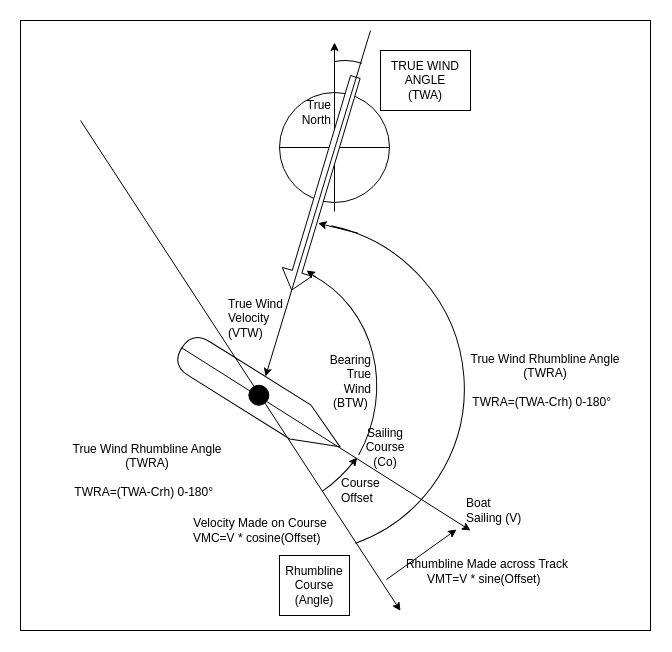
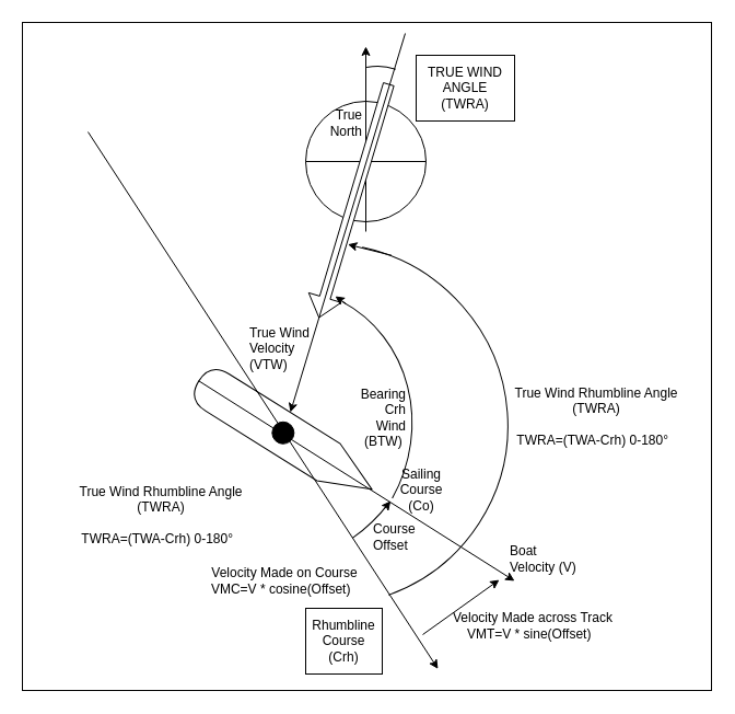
  <mxCell id="0" />
  <mxCell id="1" parent="0" />
  <mxCell id="2" value="" style="rounded=0;whiteSpace=wrap;html=1;" vertex="1" parent="1"><mxGeometry x="20" y="20" width="630" height="610" as="geometry" /></mxCell>
  <mxCell id="3" value="" style="verticalLabelPosition=bottom;verticalAlign=top;html=1;shape=mxgraph.basic.arc;startAngle=0.492;endAngle=0.902;fillColor=none;rotation=-165;" vertex="1" parent="1"><mxGeometry x="128.14" y="221.71" width="335.86" height="331.09" as="geometry" /></mxCell>
  <mxCell id="4" value="" style="endArrow=classic;html=1;" edge="1" parent="1"><mxGeometry width="50" height="50" relative="1" as="geometry"><mxPoint x="80" y="120" as="sourcePoint" /><mxPoint x="400" y="610.387" as="targetPoint" /></mxGeometry></mxCell>
- <mxCell id="5" value="TRUE WIND ANGLE&lt;br&gt;(TWA)" style="rounded=0;whiteSpace=wrap;html=1;fillColor=none;" vertex="1" parent="1"><mxGeometry x="380" y="50" width="90" height="60" as="geometry" /></mxCell>
+ <mxCell id="5" value="TRUE WIND ANGLE&lt;br&gt;(TWRA)" style="rounded=0;whiteSpace=wrap;html=1;fillColor=none;" vertex="1" parent="1"><mxGeometry x="380" y="50" width="90" height="60" as="geometry" /></mxCell>
  <mxCell id="6" value="" style="verticalLabelPosition=bottom;verticalAlign=top;html=1;shape=mxgraph.basic.arc;startAngle=0.492;endAngle=0.744;fillColor=none;rotation=-149;" vertex="1" parent="1"><mxGeometry x="122.12" y="258.66" width="251.42" height="271.26" as="geometry" /></mxCell>
- <mxCell id="7" value="Rhumbline Course&lt;br&gt;(Angle)" style="rounded=0;whiteSpace=wrap;html=1;fillColor=none;" vertex="1" parent="1"><mxGeometry x="279" y="555" width="70" height="60" as="geometry" /></mxCell>
+ <mxCell id="7" value="Rhumbline Course&lt;br&gt;(Crh)" style="rounded=0;whiteSpace=wrap;html=1;fillColor=none;" vertex="1" parent="1"><mxGeometry x="279" y="555" width="70" height="60" as="geometry" /></mxCell>
  <mxCell id="8" value="" style="group;rotation=-10;" vertex="1" connectable="0" parent="1"><mxGeometry x="182.139" y="313.767" width="237.861" height="246.233" as="geometry" /></mxCell>
  <mxCell id="9" style="edgeStyle=none;html=1;exitX=1;exitY=0.5;exitDx=0;exitDy=0;exitPerimeter=0;" edge="1" parent="8" source="10"><mxGeometry relative="1" as="geometry"><mxPoint x="287.861" y="216.233" as="targetPoint" /></mxGeometry></mxCell>
  <mxCell id="10" value="" style="shape=display;whiteSpace=wrap;html=1;fillColor=none;rotation=-148;" vertex="1" parent="8"><mxGeometry x="-15" y="63" width="186.42" height="40" as="geometry" /></mxCell>
  <mxCell id="11" value="" style="ellipse;whiteSpace=wrap;html=1;fillColor=#000000;" vertex="1" parent="8"><mxGeometry x="66.211" y="71.003" width="20" height="20" as="geometry" /></mxCell>
  <mxCell id="12" value="" style="verticalLabelPosition=bottom;verticalAlign=top;html=1;shape=mxgraph.basic.arc;startAngle=0.689;endAngle=0.744;fillColor=none;rotation=-123;" vertex="1" parent="8"><mxGeometry x="-56.14" y="-59.62" width="247.86" height="271.47" as="geometry" /></mxCell>
  <mxCell id="13" value="Course&lt;br&gt;Offset" style="rounded=0;whiteSpace=wrap;html=1;fillColor=none;strokeColor=none;align=left;" vertex="1" parent="8"><mxGeometry x="156.861" y="145.853" width="60" height="60" as="geometry" /></mxCell>
  <mxCell id="14" value="Sailing&lt;br&gt;Course&lt;br&gt;(Co)" style="rounded=0;whiteSpace=wrap;html=1;fillColor=none;strokeColor=none;" vertex="1" parent="8"><mxGeometry x="172.861" y="103.233" width="60" height="60" as="geometry" /></mxCell>
  <mxCell id="15" value="Velocity Made on Course&lt;br&gt;VMC=V * cosine(Offset)&amp;nbsp;&amp;nbsp;" style="rounded=0;whiteSpace=wrap;html=1;fillColor=none;strokeColor=none;" vertex="1" parent="8"><mxGeometry x="-15.209" y="186.233" width="186" height="60" as="geometry" /></mxCell>
  <mxCell id="16" style="edgeStyle=none;html=1;entryX=-0.021;entryY=0.683;entryDx=0;entryDy=0;entryPerimeter=0;" edge="1" parent="8"><mxGeometry relative="1" as="geometry"><mxPoint x="174.601" y="143.213" as="targetPoint" /><mxPoint x="168.861" y="150.353" as="sourcePoint" /></mxGeometry></mxCell>
  <mxCell id="17" value="" style="group" vertex="1" connectable="0" parent="1"><mxGeometry x="279" y="42" width="117" height="200" as="geometry" /></mxCell>
  <mxCell id="18" value="" style="ellipse;whiteSpace=wrap;html=1;aspect=fixed;fillColor=none;" vertex="1" parent="17"><mxGeometry y="50" width="110" height="110" as="geometry" /></mxCell>
  <mxCell id="19" style="edgeStyle=none;html=1;" edge="1" parent="17"><mxGeometry relative="1" as="geometry"><mxPoint x="55" as="targetPoint" /><mxPoint x="55" y="169" as="sourcePoint" /></mxGeometry></mxCell>
  <mxCell id="20" value="" style="endArrow=none;html=1;exitX=0;exitY=0.5;exitDx=0;exitDy=0;entryX=1;entryY=0.5;entryDx=0;entryDy=0;" edge="1" parent="17" source="18" target="18"><mxGeometry width="50" height="50" relative="1" as="geometry"><mxPoint x="100" y="180" as="sourcePoint" /><mxPoint x="150" y="130" as="targetPoint" /></mxGeometry></mxCell>
  <mxCell id="21" value="True&lt;br&gt;North" style="rounded=0;whiteSpace=wrap;html=1;fillColor=none;strokeColor=none;align=right;" vertex="1" parent="17"><mxGeometry x="5" y="40" width="49" height="60" as="geometry" /></mxCell>
  <mxCell id="22" value="" style="group;rotation=-10;" vertex="1" connectable="0" parent="1"><mxGeometry x="240" y="86" width="140" height="280" as="geometry" /></mxCell>
  <mxCell id="23" value="" style="shape=flexArrow;endArrow=classic;html=1;fillColor=#FFFFFF;" edge="1" parent="22"><mxGeometry width="50" height="50" relative="1" as="geometry"><mxPoint x="115" y="-10" as="sourcePoint" /><mxPoint x="51" y="204" as="targetPoint" /></mxGeometry></mxCell>
  <mxCell id="24" value="" style="endArrow=classic;html=1;" edge="1" parent="22"><mxGeometry width="50" height="50" relative="1" as="geometry"><mxPoint x="130" y="-56" as="sourcePoint" /><mxPoint x="25" y="290" as="targetPoint" /></mxGeometry></mxCell>
  <mxCell id="25" value="True Wind&lt;br&gt;&lt;div&gt;&lt;span&gt;Velocity&amp;nbsp;&lt;/span&gt;&lt;/div&gt;&lt;div&gt;&lt;span&gt;(VTW)&lt;/span&gt;&lt;/div&gt;" style="rounded=0;whiteSpace=wrap;html=1;fillColor=none;strokeColor=none;align=left;" vertex="1" parent="22"><mxGeometry x="-14" y="202" width="90" height="60" as="geometry" /></mxCell>
  <mxCell id="26" style="edgeStyle=none;html=1;" edge="1" parent="22"><mxGeometry relative="1" as="geometry"><mxPoint x="66" y="184" as="targetPoint" /><mxPoint x="76" y="191" as="sourcePoint" /></mxGeometry></mxCell>
  <mxCell id="27" value="" style="verticalLabelPosition=bottom;verticalAlign=top;html=1;shape=mxgraph.basic.arc;startAngle=0.3;endAngle=0.386;fillColor=#FFFFFF;rotation=-120;" vertex="1" parent="1"><mxGeometry x="295" y="60" width="100" height="100" as="geometry" /></mxCell>
- <mxCell id="28" value="Bearing True&lt;br&gt;Wind&lt;br&gt;(BTW)&amp;nbsp;" style="rounded=0;whiteSpace=wrap;html=1;fillColor=none;strokeColor=none;align=right;" vertex="1" parent="1"><mxGeometry x="313" y="351" width="60" height="60" as="geometry" /></mxCell>
+ <mxCell id="28" value="Bearing Crh&lt;br&gt;Wind&lt;br&gt;(BTW)&amp;nbsp;" style="rounded=0;whiteSpace=wrap;html=1;fillColor=none;strokeColor=none;align=right;" vertex="1" parent="1"><mxGeometry x="313" y="351" width="60" height="60" as="geometry" /></mxCell>
  <mxCell id="29" value="True Wind Rhumbline Angle (TWRA)&lt;br&gt;&lt;br&gt;TWRA=(TWA-Crh) 0-180°&amp;nbsp;&amp;nbsp;" style="rounded=0;whiteSpace=wrap;html=1;fillColor=none;strokeColor=none;" vertex="1" parent="1"><mxGeometry x="452" y="350" width="186" height="60" as="geometry" /></mxCell>
  <mxCell id="30" value="True Wind Rhumbline Angle (TWRA)&lt;br&gt;&lt;br&gt;TWRA=(TWA-Crh) 0-180°&amp;nbsp;&amp;nbsp;" style="rounded=0;whiteSpace=wrap;html=1;fillColor=none;strokeColor=none;" vertex="1" parent="1"><mxGeometry x="54" y="440" width="186" height="60" as="geometry" /></mxCell>
- <mxCell id="31" value="Boat&lt;br&gt;&lt;div&gt;&lt;span&gt;Sailing (V)&lt;/span&gt;&lt;/div&gt;" style="rounded=0;whiteSpace=wrap;html=1;fillColor=none;strokeColor=none;align=left;" vertex="1" parent="1"><mxGeometry x="464" y="480" width="90" height="60" as="geometry" /></mxCell>
+ <mxCell id="31" value="Boat&lt;br&gt;&lt;div&gt;&lt;span&gt;Velocity (V)&lt;/span&gt;&lt;/div&gt;" style="rounded=0;whiteSpace=wrap;html=1;fillColor=none;strokeColor=none;align=left;" vertex="1" parent="1"><mxGeometry x="464" y="480" width="90" height="60" as="geometry" /></mxCell>
  <mxCell id="32" style="edgeStyle=none;html=1;" edge="1" parent="1"><mxGeometry relative="1" as="geometry"><mxPoint x="456" y="529" as="targetPoint" /><mxPoint x="386" y="579" as="sourcePoint" /></mxGeometry></mxCell>
- <mxCell id="33" value="Rhumbline Made across Track&lt;br&gt;VMT=V * sine(Offset)&amp;nbsp;&amp;nbsp;" style="rounded=0;whiteSpace=wrap;html=1;fillColor=none;strokeColor=none;" vertex="1" parent="1"><mxGeometry x="394" y="541" width="186" height="60" as="geometry" /></mxCell>
+ <mxCell id="33" value="Velocity Made across Track&lt;br&gt;VMT=V * sine(Offset)&amp;nbsp;&amp;nbsp;" style="rounded=0;whiteSpace=wrap;html=1;fillColor=none;strokeColor=none;" vertex="1" parent="1"><mxGeometry x="394" y="541" width="186" height="60" as="geometry" /></mxCell>
  <mxCell id="34" style="edgeStyle=none;html=1;" edge="1" parent="1"><mxGeometry relative="1" as="geometry"><mxPoint x="317.5" y="222.71" as="targetPoint" /><mxPoint x="357.5" y="232.71" as="sourcePoint" /></mxGeometry></mxCell>
